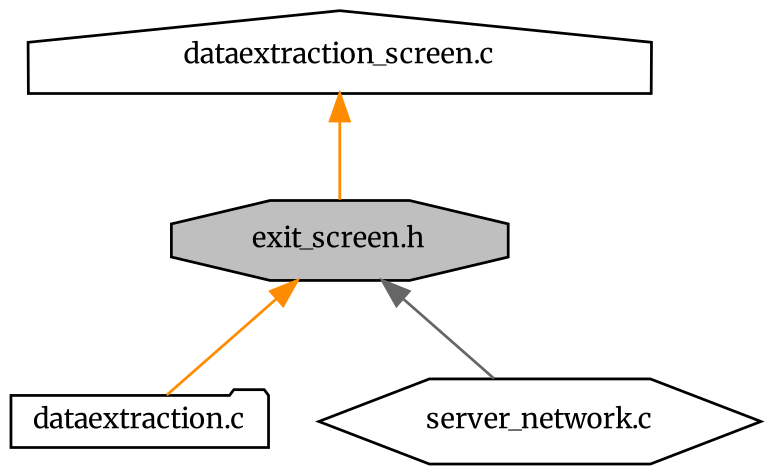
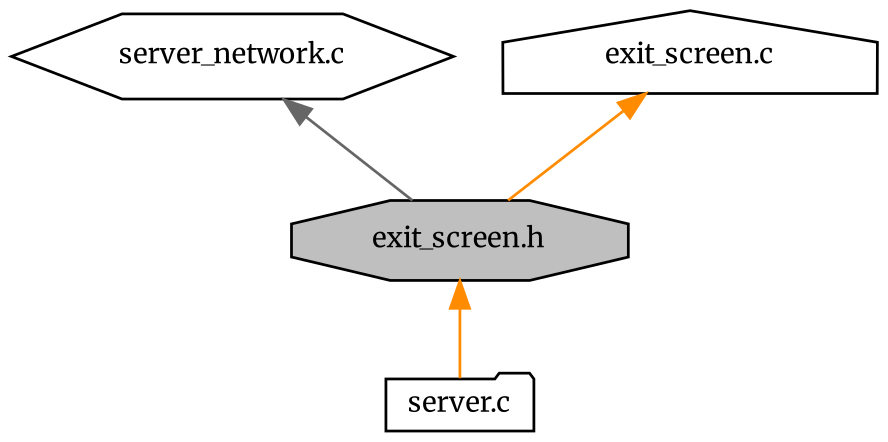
  digraph {
    fontname=Merriweather
    node [color=black fillcolor=white fontname=Merriweather fontsize=10 style=filled]
    edge [color=darkorange dir=back fontname=Merriweather fontsize=10 labelfontname=Helvetica labelfontsize=10 style=solid]
    n1 [fillcolor=grey75 fontcolor=black height=0.2 label="exit_screen.h" shape=octagon width=0.4]
-   n2 [height=0.2 label="dataextraction.c" shape=folder width=0.4]
+   n2 [height=0.2 label="server.c" shape=folder width=0.4]
    n3 [height=0.2 label="server_network.c" shape=hexagon width=0.4]
-   n4 [height=0.2 label="dataextraction_screen.c" shape=house width=0.4]
+   n4 [height=0.2 label="exit_screen.c" shape=house width=0.4]
    n1 -> n2
-   n1 -> n3 [color=gray40]
+   n3 -> n1 [color=gray40]
    n4 -> n1
  }
